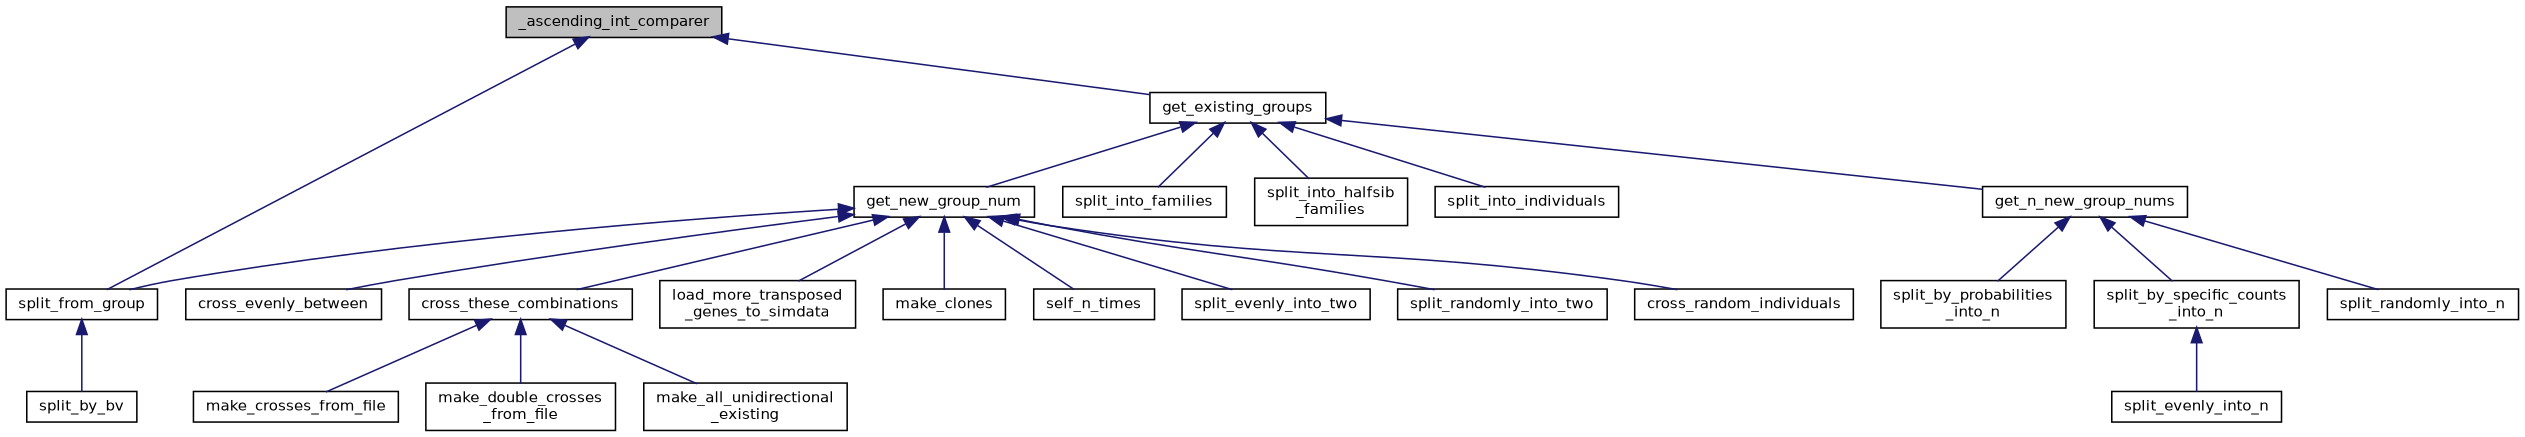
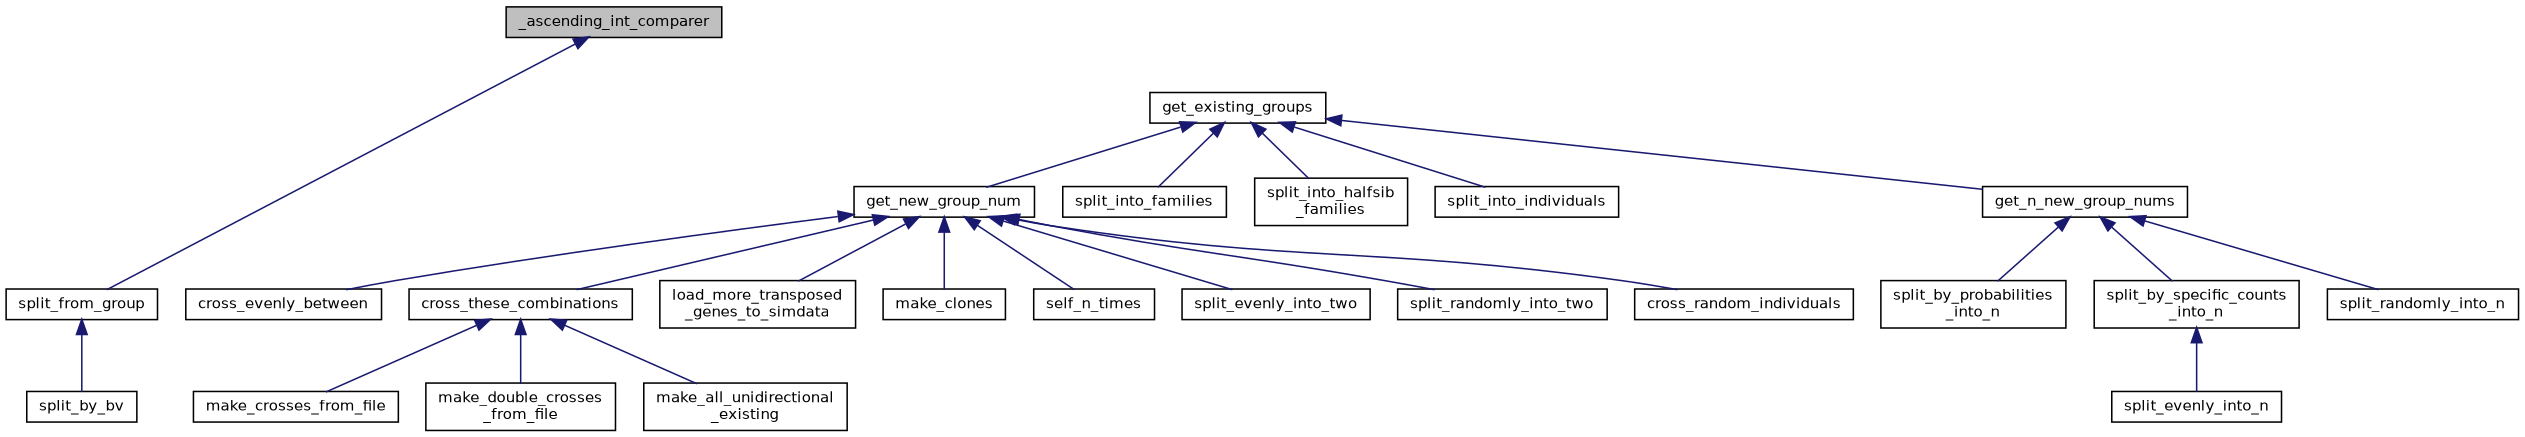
  digraph {
    rankdir=TB
    node [color=black fillcolor=white fontname=Helvetica fontsize=10 shape=record style=filled]
    edge [color=midnightblue dir=back fontname=Helvetica fontsize=10 labelfontname=Helvetica labelfontsize=10 style=solid]
    n1 [fillcolor=grey75 fontcolor=black height=0.2 label=_ascending_int_comparer width=0.4]
    n2 [height=0.2 label=get_existing_groups width=0.4]
    n3 [height=0.2 label=split_from_group width=0.4]
    n4 [height=0.2 label=get_n_new_group_nums width=0.4]
    n5 [height=0.2 label=get_new_group_num width=0.4]
    n6 [height=0.2 label=split_into_families width=0.4]
    n7 [height=0.2 label="split_into_halfsib\l_families" width=0.4]
    n8 [height=0.2 label=split_into_individuals width=0.4]
    n9 [height=0.2 label=split_by_bv width=0.4]
    n10 [height=0.2 label="split_by_probabilities\l_into_n" width=0.4]
    n11 [height=0.2 label="split_by_specific_counts\l_into_n" width=0.4]
    n12 [height=0.2 label=split_randomly_into_n width=0.4]
    n13 [height=0.2 label=cross_random_individuals width=0.4]
    n14 [height=0.2 label=cross_evenly_between width=0.4]
    n15 [height=0.2 label=cross_these_combinations width=0.4]
    n16 [height=0.2 label="load_more_transposed\l_genes_to_simdata" width=0.4]
    n17 [height=0.2 label=make_clones width=0.4]
    n18 [height=0.2 label=self_n_times width=0.4]
    n19 [height=0.2 label=split_evenly_into_two width=0.4]
    n20 [height=0.2 label=split_randomly_into_two width=0.4]
    n21 [height=0.2 label=split_evenly_into_n width=0.4]
    n22 [height=0.2 label="make_all_unidirectional\l_existing" width=0.4]
    n23 [height=0.2 label=make_crosses_from_file width=0.4]
    n24 [height=0.2 label="make_double_crosses\l_from_file" width=0.4]
-   n1 -> n2
    n1 -> n3
    n2 -> n4
    n2 -> n5
    n2 -> n6
    n2 -> n7
    n2 -> n8
    n3 -> n9
    n4 -> n10
    n4 -> n11
    n4 -> n12
-   n5 -> n3
    n5 -> n13
    n5 -> n14
    n5 -> n15
    n5 -> n16
    n5 -> n17
    n5 -> n18
    n5 -> n19
    n5 -> n20
    n11 -> n21
    n15 -> n22
    n15 -> n23
    n15 -> n24
  }
